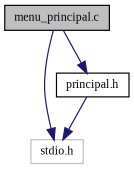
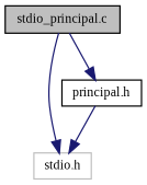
  digraph {
    fontname="Liberation Serif"
    node [color=black fillcolor=white fontname="Liberation Serif" fontsize=10 shape=record style=filled]
    edge [color=midnightblue fontname="Liberation Serif" fontsize=10 labelfontname=Helvetica labelfontsize=10 style=solid]
-   n1 [fillcolor=grey75 fontcolor=black height=0.2 label="menu_principal.c" width=0.4]
+   n1 [fillcolor=grey75 fontcolor=black height=0.2 label="stdio_principal.c" width=0.4]
    n2 [color=grey75 height=0.2 label="stdio.h" width=0.4]
    n3 [height=0.2 label="principal.h" width=0.4]
    n1 -> n2
    n1 -> n3
    n3 -> n2
  }
